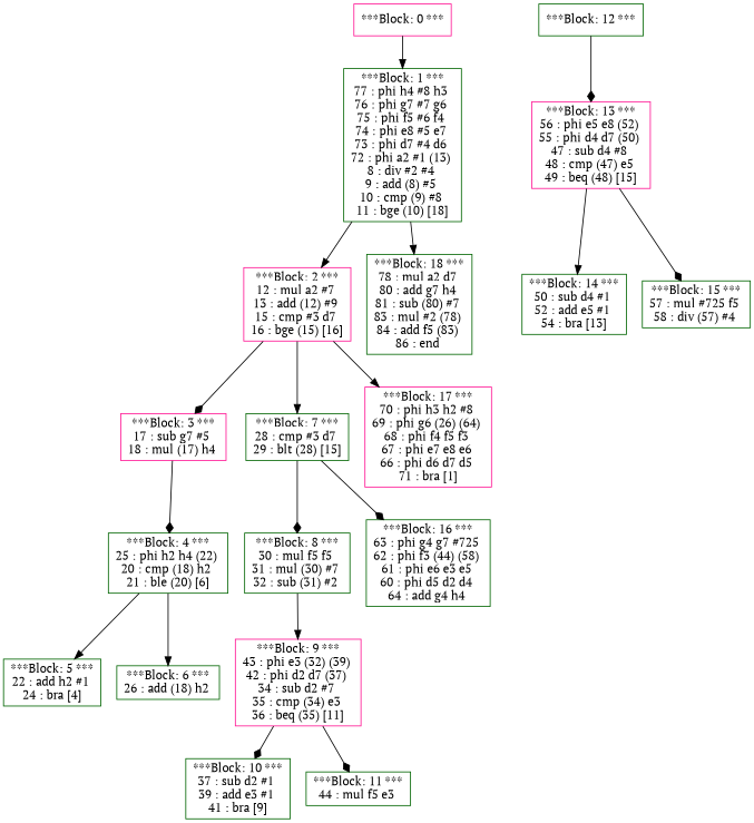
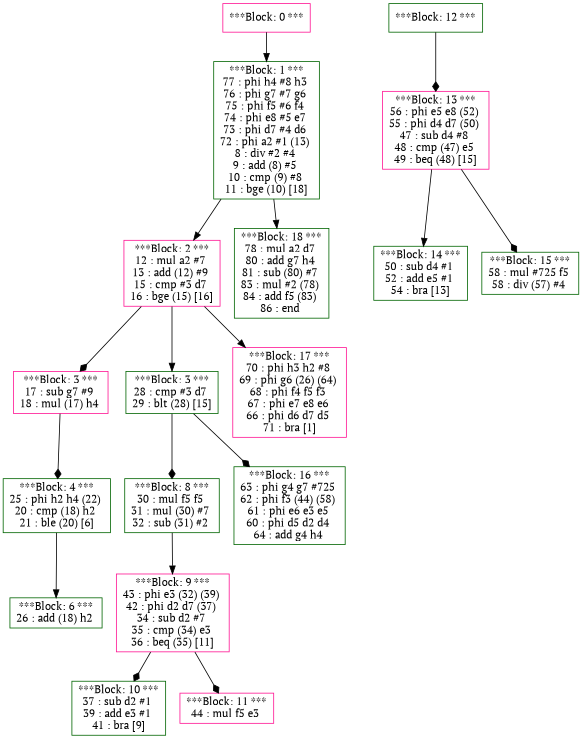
  digraph {
    fontname="PT Serif"
    node [color=darkgreen fontname="PT Serif" shape=record]
    edge [arrowhead=normal fontname="PT Serif"]
    n1 [color=deeppink label="***Block: 0 ***\n"]
    n2 [label="***Block: 1 ***\n77 : phi h4 #8 h3 \n76 : phi g7 #7 g6 \n75 : phi f5 #6 f4 \n74 : phi e8 #5 e7 \n73 : phi d7 #4 d6 \n72 : phi a2 #1 (13) \n8 : div #2 #4 \n9 : add (8) #5 \n10 : cmp (9) #8 \n11 : bge (10) [18]\n"]
    n3 [color=deeppink label="***Block: 2 ***\n12 : mul a2 #7 \n13 : add (12) #9 \n15 : cmp #3 d7 \n16 : bge (15) [16]\n"]
    n4 [label="***Block: 18 ***\n78 : mul a2 d7 \n80 : add g7 h4 \n81 : sub (80) #7 \n83 : mul #2 (78) \n84 : add f5 (83) \n86 : end \n"]
-   n5 [color=deeppink label="***Block: 3 ***\n17 : sub g7 #5 \n18 : mul (17) h4 \n"]
-   n6 [label="***Block: 7 ***\n28 : cmp #3 d7 \n29 : blt (28) [15]\n"]
+   n5 [color=deeppink label="***Block: 3 ***\n17 : sub g7 #9 \n18 : mul (17) h4 \n"]
+   n6 [label="***Block: 3 ***\n28 : cmp #3 d7 \n29 : blt (28) [15]\n"]
    n7 [color=deeppink label="***Block: 17 ***\n70 : phi h3 h2 #8 \n69 : phi g6 (26) (64) \n68 : phi f4 f5 f3 \n67 : phi e7 e8 e6 \n66 : phi d6 d7 d5 \n71 : bra [1]\n"]
    n8 [label="***Block: 4 ***\n25 : phi h2 h4 (22) \n20 : cmp (18) h2 \n21 : ble (20) [6]\n"]
    n9 [label="***Block: 8 ***\n30 : mul f5 f5 \n31 : mul (30) #7 \n32 : sub (31) #2 \n"]
    n10 [label="***Block: 16 ***\n63 : phi g4 g7 #725 \n62 : phi f3 (44) (58) \n61 : phi e6 e3 e5 \n60 : phi d5 d2 d4 \n64 : add g4 h4 \n"]
-   n11 [label="***Block: 5 ***\n22 : add h2 #1 \n24 : bra [4]\n"]
    n12 [label="***Block: 6 ***\n26 : add (18) h2 \n"]
    n13 [color=deeppink label="***Block: 9 ***\n43 : phi e3 (32) (39) \n42 : phi d2 d7 (37) \n34 : sub d2 #7 \n35 : cmp (34) e3 \n36 : beq (35) [11]\n"]
    n14 [label="***Block: 12 ***\n"]
    n15 [color=deeppink label="***Block: 13 ***\n56 : phi e5 e8 (52) \n55 : phi d4 d7 (50) \n47 : sub d4 #8 \n48 : cmp (47) e5 \n49 : beq (48) [15]\n"]
    n16 [label="***Block: 10 ***\n37 : sub d2 #1 \n39 : add e3 #1 \n41 : bra [9]\n"]
-   n17 [label="***Block: 11 ***\n44 : mul f5 e3 \n"]
+   n17 [color=deeppink label="***Block: 11 ***\n44 : mul f5 e3 \n"]
    n18 [label="***Block: 14 ***\n50 : sub d4 #1 \n52 : add e5 #1 \n54 : bra [13]\n"]
-   n19 [label="***Block: 15 ***\n57 : mul #725 f5 \n58 : div (57) #4 \n"]
+   n19 [label="***Block: 15 ***\n58 : mul #725 f5 \n58 : div (57) #4 \n"]
    n1 -> n2
    n2 -> n3
    n2 -> n4
    n3 -> n5 [arrowhead=diamond]
    n3 -> n6
    n3 -> n7
    n5 -> n8 [arrowhead=diamond]
    n6 -> n9 [arrowhead=diamond]
    n6 -> n10 [arrowhead=diamond]
-   n8 -> n11
    n8 -> n12
    n9 -> n13
    n13 -> n16 [arrowhead=diamond]
    n13 -> n17 [arrowhead=diamond]
    n14 -> n15 [arrowhead=diamond]
    n15 -> n18
    n15 -> n19 [arrowhead=diamond]
  }
